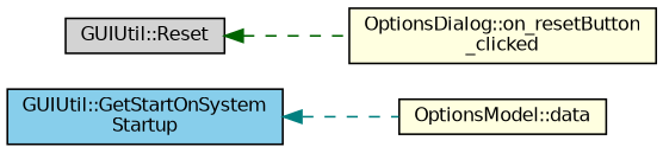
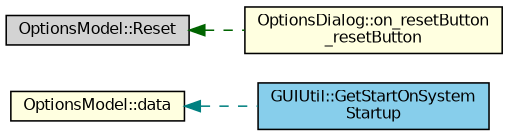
  digraph {
    rankdir=LR
    node [color=black fillcolor=lightyellow fontname=Helvetica fontsize=10 shape=record style=filled]
    edge [dir=back fontname=Helvetica fontsize=10 labelfontname=Helvetica labelfontsize=10 style=dashed]
    n1 [fillcolor=skyblue fontcolor=black height=0.2 label="GUIUtil::GetStartOnSystem\lStartup" width=0.4]
    n2 [height=0.2 label="OptionsModel::data" width=0.4]
-   n3 [fillcolor=lightgrey height=0.2 label="GUIUtil::Reset" width=0.4]
-   n4 [height=0.2 label="OptionsDialog::on_resetButton\l_clicked" width=0.4]
-   n1 -> n2 [color=teal]
+   n3 [fillcolor=lightgrey height=0.2 label="OptionsModel::Reset" width=0.4]
+   n4 [height=0.2 label="OptionsDialog::on_resetButton\l_resetButton" width=0.4]
+   n2 -> n1 [color=teal]
    n3 -> n4 [color=darkgreen]
  }
